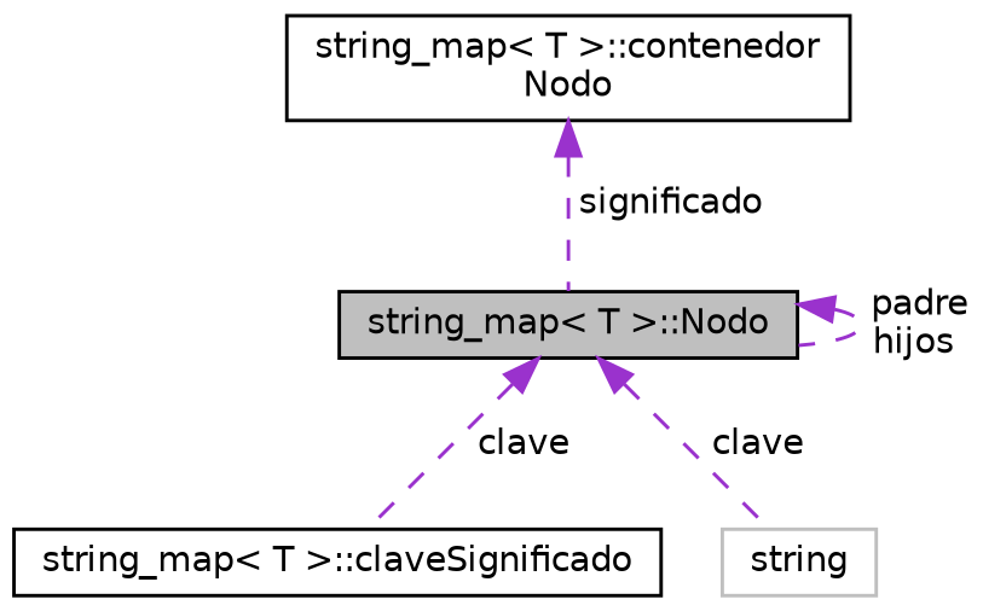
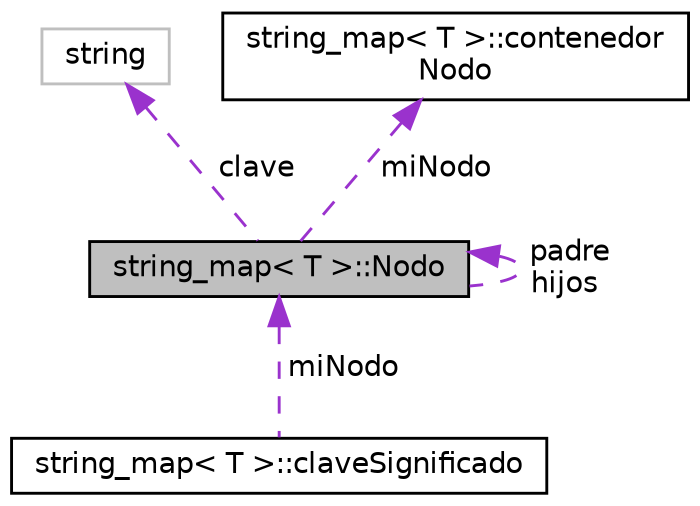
  digraph {
    node [color=black fillcolor=white fontname=Helvetica fontsize=10 shape=record style=filled]
    edge [color=darkorchid3 dir=back fontname=Helvetica fontsize=10 labelfontname=Helvetica labelfontsize=10 style=dashed]
    n1 [fillcolor=grey75 fontcolor=black height=0.2 label="string_map\< T \>::Nodo" width=0.4]
    n2 [height=0.2 label="string_map\< T \>::claveSignificado" width=0.4]
    n3 [color=grey75 height=0.2 label=string width=0.4]
    n4 [height=0.2 label="string_map\< T \>::contenedor\lNodo" width=0.4]
    n1 -> n1 [label=" padre\nhijos"]
-   n1 -> n2 [label=" clave"]
-   n1 -> n3 [label=" clave"]
-   n4 -> n1 [label=" significado"]
+   n1 -> n2 [label=" miNodo"]
+   n3 -> n1 [label=" clave"]
+   n4 -> n1 [label=" miNodo"]
  }
